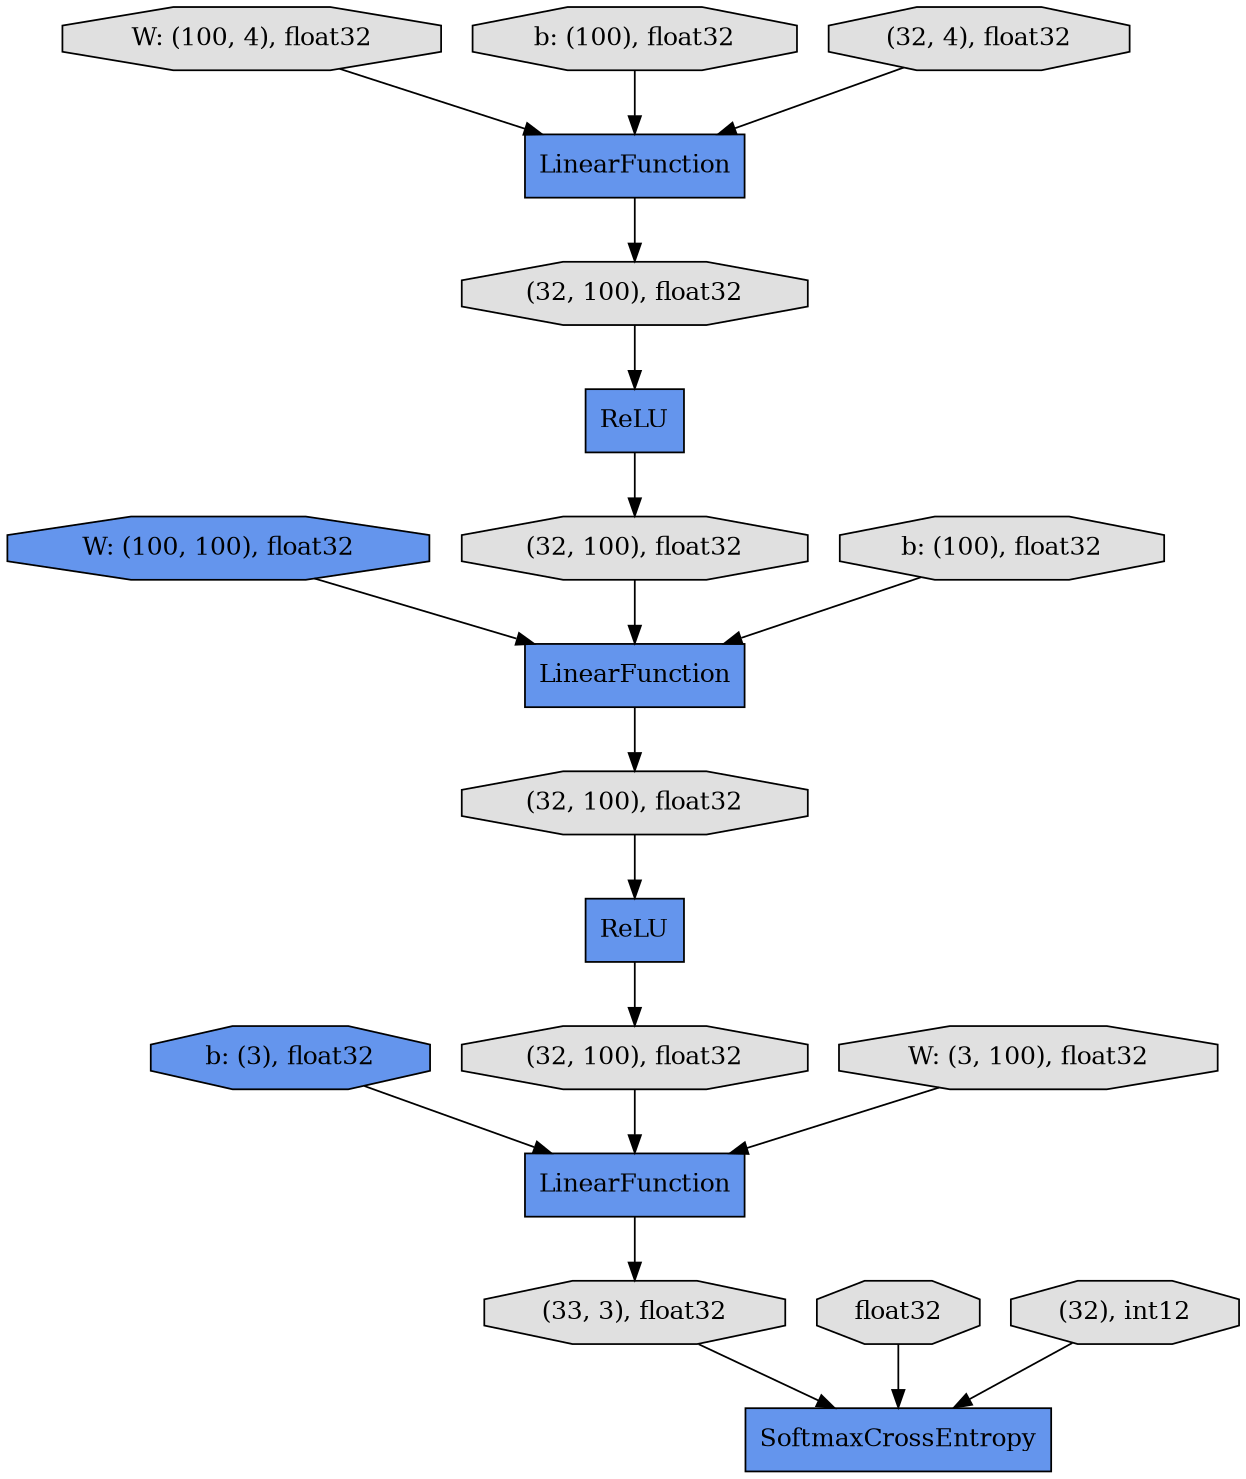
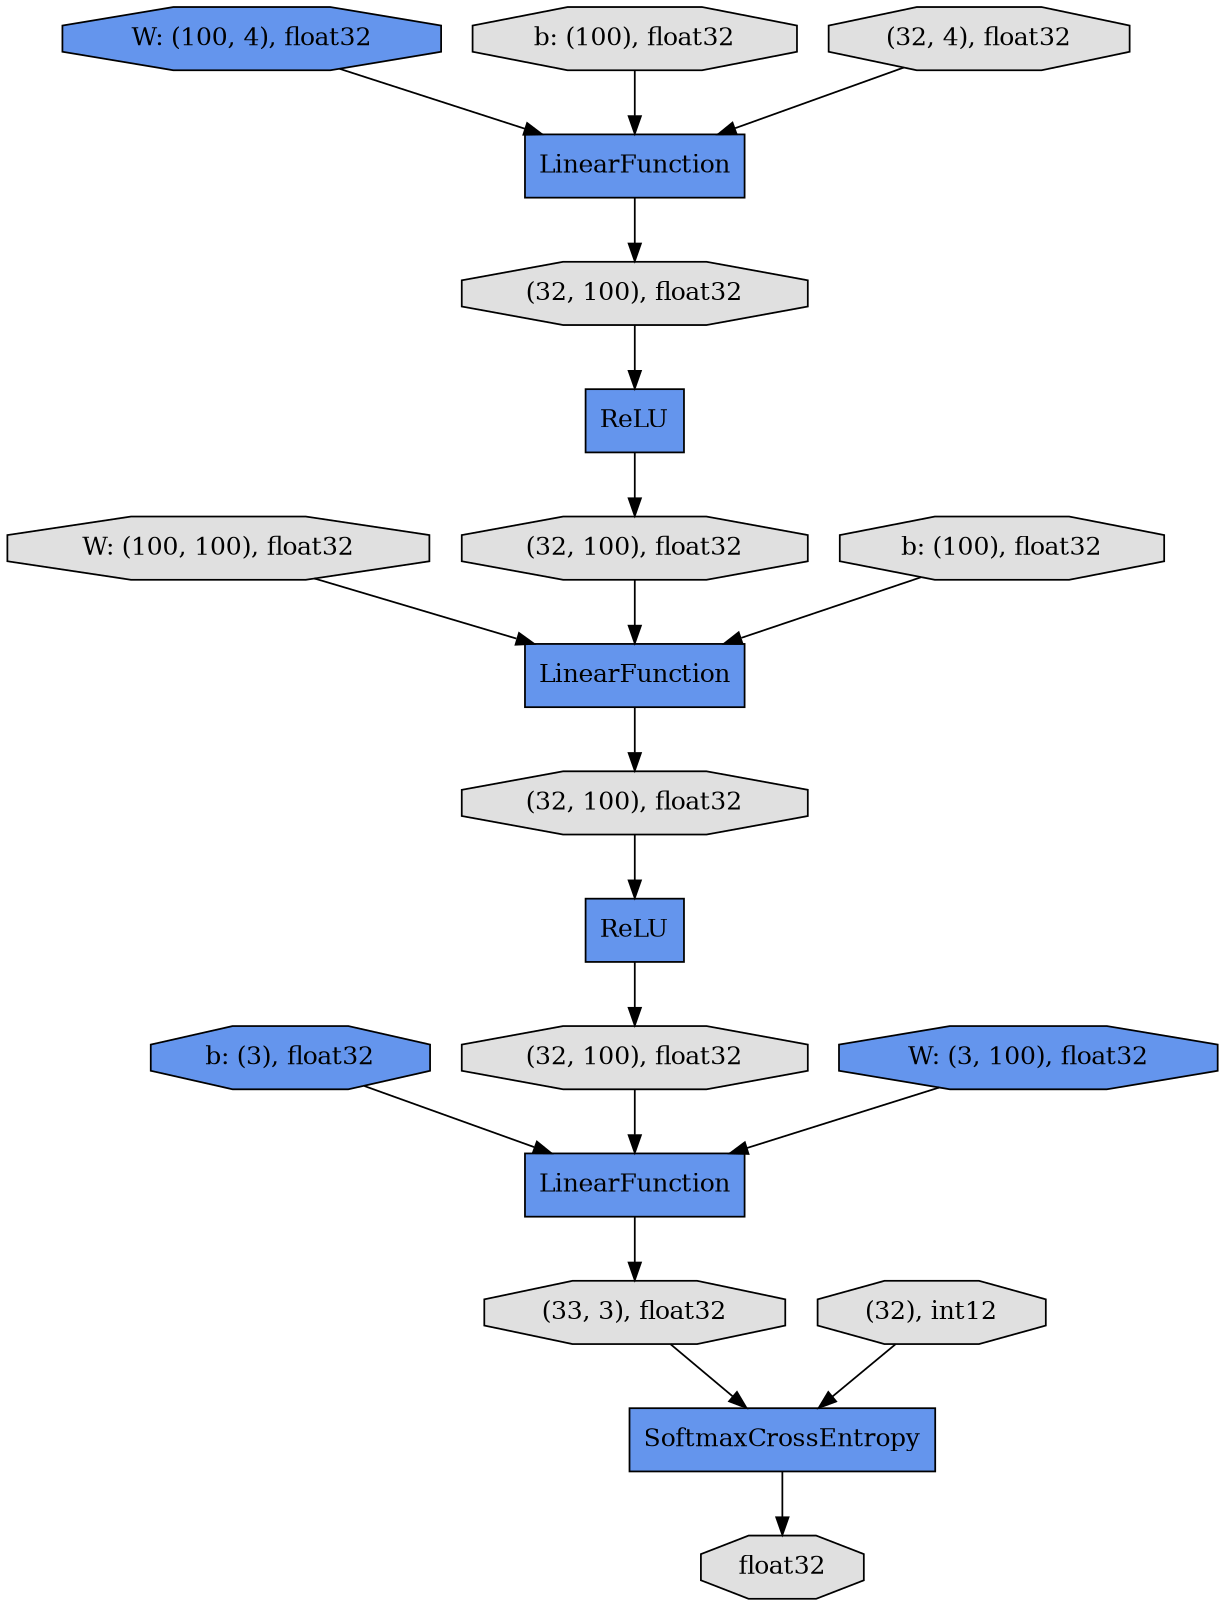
  digraph {
    rankdir=TB
    node [fillcolor="#E0E0E0" shape=octagon style=filled]
    n1 [fillcolor="#6495ED" label="b: (3), float32"]
    n2 [fillcolor="#6495ED" label=LinearFunction shape=record]
    n3 [label="(33, 3), float32"]
-   n4 [fillcolor="#6495ED" label="W: (100, 100), float32"]
+   n4 [label="W: (100, 100), float32"]
    n5 [fillcolor="#6495ED" label=LinearFunction shape=record]
    n6 [label="(32, 100), float32"]
    n7 [label="(32, 100), float32"]
    n8 [fillcolor="#6495ED" label=ReLU shape=record]
    n9 [label="(32, 100), float32"]
-   n10 [label="W: (100, 4), float32"]
+   n10 [fillcolor="#6495ED" label="W: (100, 4), float32"]
    n11 [fillcolor="#6495ED" label=LinearFunction shape=record]
    n12 [fillcolor="#6495ED" label=SoftmaxCrossEntropy shape=record]
    n13 [fillcolor="#6495ED" label=ReLU shape=record]
    n14 [label="(32, 100), float32"]
    n15 [label=float32]
    n16 [label="b: (100), float32"]
    n17 [label="b: (100), float32"]
    n18 [label="(32, 4), float32"]
-   n19 [label="W: (3, 100), float32"]
+   n19 [fillcolor="#6495ED" label="W: (3, 100), float32"]
    n20 [label="(32), int12"]
    n1 -> n2
    n2 -> n3
    n3 -> n12
    n4 -> n5
    n5 -> n6
    n6 -> n13
    n7 -> n8
    n8 -> n9
    n9 -> n5
    n10 -> n11
    n11 -> n7
-   n15 -> n12
+   n12 -> n15
    n13 -> n14
    n14 -> n2
    n16 -> n11
    n17 -> n5
    n18 -> n11
    n19 -> n2
    n20 -> n12
  }
